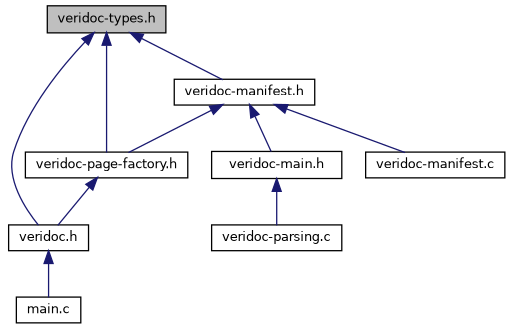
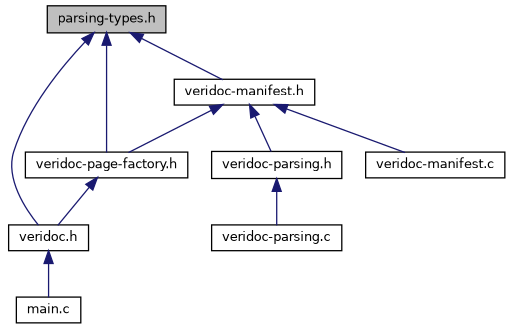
  digraph {
    node [color=black fillcolor=white fontname=Helvetica fontsize=10 shape=record style=filled]
    edge [color=midnightblue dir=back fontname=Helvetica fontsize=10 labelfontname=Helvetica labelfontsize=10 style=solid]
-   n1 [fillcolor=grey75 fontcolor=black height=0.2 label="veridoc-types.h" width=0.4]
+   n1 [fillcolor=grey75 fontcolor=black height=0.2 label="parsing-types.h" width=0.4]
    n2 [height=0.2 label="veridoc.h" width=0.4]
    n3 [height=0.2 label="veridoc-manifest.h" width=0.4]
    n4 [height=0.2 label="veridoc-page-factory.h" width=0.4]
    n5 [height=0.2 label="main.c" width=0.4]
-   n6 [height=0.2 label="veridoc-main.h" width=0.4]
+   n6 [height=0.2 label="veridoc-parsing.h" width=0.4]
    n7 [height=0.2 label="veridoc-manifest.c" width=0.4]
    n8 [height=0.2 label="veridoc-parsing.c" width=0.4]
    n1 -> n2
    n1 -> n3
    n1 -> n4
    n2 -> n5
    n3 -> n4
    n3 -> n6
    n3 -> n7
    n4 -> n2
    n6 -> n8
  }
